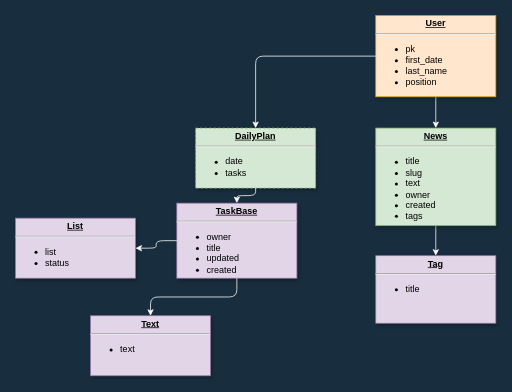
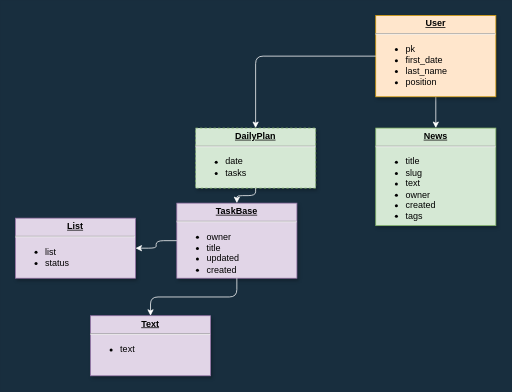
  <mxCell id="0" />
  <mxCell id="1" parent="0" />
  <mxCell id="2" style="edgeStyle=orthogonalEdgeStyle;rounded=1;sketch=0;orthogonalLoop=1;jettySize=auto;html=0;strokeColor=#FFFFFF;fontColor=#FFFFFF;" edge="1" parent="1" source="3" target="13"><mxGeometry relative="1" as="geometry" /></mxCell>
  <mxCell id="3" value="&lt;p style=&quot;margin: 0px ; margin-top: 4px ; text-align: center ; text-decoration: underline&quot;&gt;&lt;b&gt;User&lt;/b&gt;&lt;/p&gt;&lt;hr&gt;&lt;p style=&quot;margin: 0px ; margin-left: 8px&quot;&gt;&lt;ul&gt;&lt;li style=&quot;text-align: justify&quot;&gt;&lt;span&gt;pk&lt;/span&gt;&lt;/li&gt;&lt;li style=&quot;text-align: justify&quot;&gt;&lt;span&gt;first_date&lt;/span&gt;&lt;/li&gt;&lt;li style=&quot;text-align: justify&quot;&gt;&lt;span&gt;last_name&lt;/span&gt;&lt;/li&gt;&lt;li style=&quot;text-align: justify&quot;&gt;&lt;span&gt;position&lt;/span&gt;&lt;/li&gt;&lt;/ul&gt;&lt;/p&gt;&lt;p style=&quot;margin: 0px ; margin-left: 8px&quot;&gt;&lt;br&gt;&lt;/p&gt;&lt;p style=&quot;margin: 0px ; margin-left: 8px&quot;&gt;&lt;br&gt;&lt;/p&gt;" style="verticalAlign=top;align=left;overflow=fill;fontSize=12;fontFamily=Helvetica;html=1;strokeColor=#d79b00;shadow=1;fillColor=#ffe6cc;rounded=0;" parent="1" vertex="1"><mxGeometry x="500" y="20" width="160" height="108.36" as="geometry" /></mxCell>
  <mxCell id="4" value="&lt;p style=&quot;margin: 0px ; margin-top: 4px ; text-align: center ; text-decoration: underline&quot;&gt;&lt;b&gt;TaskBase&lt;/b&gt;&lt;/p&gt;&lt;hr&gt;&lt;p style=&quot;margin: 0px ; margin-left: 8px&quot;&gt;&lt;/p&gt;&lt;ul&gt;&lt;li&gt;owner&lt;/li&gt;&lt;li&gt;title&lt;/li&gt;&lt;li&gt;updated&lt;/li&gt;&lt;li&gt;created&lt;/li&gt;&lt;/ul&gt;&lt;p&gt;&lt;/p&gt;" style="verticalAlign=top;align=left;overflow=fill;fontSize=12;fontFamily=Helvetica;html=1;strokeColor=#9673a6;shadow=1;fillColor=#e1d5e7;" vertex="1" parent="1"><mxGeometry x="235" y="270" width="160" height="100" as="geometry" /></mxCell>
  <mxCell id="5" value="&lt;p style=&quot;margin: 0px ; margin-top: 4px ; text-align: center ; text-decoration: underline&quot;&gt;&lt;b&gt;Text&lt;/b&gt;&lt;/p&gt;&lt;hr&gt;&lt;p style=&quot;margin: 0px ; margin-left: 8px&quot;&gt;&lt;/p&gt;&lt;ul&gt;&lt;li&gt;text&lt;/li&gt;&lt;/ul&gt;&lt;p&gt;&lt;/p&gt;" style="verticalAlign=top;align=left;overflow=fill;fontSize=12;fontFamily=Helvetica;html=1;strokeColor=#9673a6;shadow=1;fillColor=#e1d5e7;" vertex="1" parent="1"><mxGeometry x="120" y="420" width="160" height="80" as="geometry" /></mxCell>
  <mxCell id="6" value="&lt;p style=&quot;margin: 0px ; margin-top: 4px ; text-align: center ; text-decoration: underline&quot;&gt;&lt;b&gt;List&lt;/b&gt;&lt;/p&gt;&lt;hr&gt;&lt;p style=&quot;margin: 0px ; margin-left: 8px&quot;&gt;&lt;/p&gt;&lt;ul&gt;&lt;li&gt;list&lt;/li&gt;&lt;li&gt;status&lt;/li&gt;&lt;/ul&gt;&lt;p&gt;&lt;/p&gt;" style="verticalAlign=top;align=left;overflow=fill;fontSize=12;fontFamily=Helvetica;html=1;strokeColor=#9673a6;shadow=1;fillColor=#e1d5e7;" vertex="1" parent="1"><mxGeometry x="20" y="290" width="160" height="80" as="geometry" /></mxCell>
  <mxCell id="7" value="" style="endArrow=classic;html=1;strokeColor=#FFFFFF;fontColor=#FFFFFF;edgeStyle=orthogonalEdgeStyle;" edge="1" parent="1" source="4" target="5"><mxGeometry width="50" height="50" relative="1" as="geometry"><mxPoint x="600" y="630" as="sourcePoint" /><mxPoint x="650" y="580" as="targetPoint" /></mxGeometry></mxCell>
  <mxCell id="8" value="" style="endArrow=classic;html=1;strokeColor=#FFFFFF;fontColor=#FFFFFF;edgeStyle=orthogonalEdgeStyle;" edge="1" parent="1" source="4" target="6"><mxGeometry width="50" height="50" relative="1" as="geometry"><mxPoint x="600" y="630" as="sourcePoint" /><mxPoint x="650" y="580" as="targetPoint" /></mxGeometry></mxCell>
  <mxCell id="9" value="&lt;p style=&quot;margin: 0px ; margin-top: 4px ; text-align: center ; text-decoration: underline&quot;&gt;&lt;b&gt;DailyPlan&lt;/b&gt;&lt;/p&gt;&lt;hr&gt;&lt;p style=&quot;margin: 0px ; margin-left: 8px&quot;&gt;&lt;/p&gt;&lt;ul&gt;&lt;li style=&quot;text-align: justify&quot;&gt;&lt;span&gt;date&lt;/span&gt;&lt;/li&gt;&lt;li style=&quot;text-align: justify&quot;&gt;&lt;span&gt;tasks&lt;/span&gt;&lt;/li&gt;&lt;/ul&gt;&lt;p&gt;&lt;/p&gt;&lt;p style=&quot;margin: 0px ; margin-left: 8px&quot;&gt;&lt;br&gt;&lt;/p&gt;&lt;p style=&quot;margin: 0px ; margin-left: 8px&quot;&gt;&lt;br&gt;&lt;/p&gt;" style="verticalAlign=top;align=left;overflow=fill;fontSize=12;fontFamily=Helvetica;html=1;strokeColor=#82b366;shadow=1;fillColor=#d5e8d4;rounded=0;dashed=1;" vertex="1" parent="1"><mxGeometry x="260" y="170" width="160" height="80" as="geometry" /></mxCell>
  <mxCell id="10" value="" style="endArrow=classic;html=1;strokeColor=#FFFFFF;fontColor=#FFFFFF;edgeStyle=orthogonalEdgeStyle;" edge="1" parent="1" source="3" target="9"><mxGeometry width="50" height="50" relative="1" as="geometry"><mxPoint x="600" y="390" as="sourcePoint" /><mxPoint x="650" y="340" as="targetPoint" /></mxGeometry></mxCell>
  <mxCell id="11" value="" style="endArrow=classic;html=1;strokeColor=#FFFFFF;fontColor=#FFFFFF;edgeStyle=orthogonalEdgeStyle;" edge="1" parent="1" source="9" target="4"><mxGeometry width="50" height="50" relative="1" as="geometry"><mxPoint x="600" y="390" as="sourcePoint" /><mxPoint x="650" y="340" as="targetPoint" /></mxGeometry></mxCell>
- <mxCell id="12" style="edgeStyle=orthogonalEdgeStyle;rounded=1;sketch=0;orthogonalLoop=1;jettySize=auto;html=0;strokeColor=#FFFFFF;fontColor=#FFFFFF;" edge="1" parent="1" source="13" target="14"><mxGeometry relative="1" as="geometry" /></mxCell>
  <mxCell id="13" value="&lt;p style=&quot;margin: 0px ; margin-top: 4px ; text-align: center ; text-decoration: underline&quot;&gt;&lt;b&gt;News&lt;/b&gt;&lt;/p&gt;&lt;hr&gt;&lt;p style=&quot;margin: 0px ; margin-left: 8px&quot;&gt;&lt;/p&gt;&lt;ul&gt;&lt;li style=&quot;text-align: justify&quot;&gt;title&lt;/li&gt;&lt;li style=&quot;text-align: justify&quot;&gt;slug&lt;/li&gt;&lt;li style=&quot;text-align: justify&quot;&gt;text&lt;/li&gt;&lt;li style=&quot;text-align: justify&quot;&gt;owner&lt;/li&gt;&lt;li style=&quot;text-align: justify&quot;&gt;created&lt;/li&gt;&lt;li style=&quot;text-align: justify&quot;&gt;tags&lt;/li&gt;&lt;/ul&gt;&lt;p&gt;&lt;/p&gt;&lt;p style=&quot;margin: 0px ; margin-left: 8px&quot;&gt;&lt;br&gt;&lt;/p&gt;&lt;p style=&quot;margin: 0px ; margin-left: 8px&quot;&gt;&lt;br&gt;&lt;/p&gt;" style="verticalAlign=top;align=left;overflow=fill;fontSize=12;fontFamily=Helvetica;html=1;strokeColor=#82b366;shadow=1;fillColor=#d5e8d4;rounded=0;" vertex="1" parent="1"><mxGeometry x="500" y="170" width="160" height="130" as="geometry" /></mxCell>
- <mxCell id="14" value="&lt;p style=&quot;margin: 0px ; margin-top: 4px ; text-align: center ; text-decoration: underline&quot;&gt;&lt;b&gt;Tag&lt;/b&gt;&lt;/p&gt;&lt;hr&gt;&lt;p style=&quot;margin: 0px ; margin-left: 8px&quot;&gt;&lt;/p&gt;&lt;ul&gt;&lt;li style=&quot;text-align: justify&quot;&gt;title&lt;/li&gt;&lt;/ul&gt;&lt;p style=&quot;margin: 0px ; margin-left: 8px&quot;&gt;&lt;br&gt;&lt;/p&gt;" style="verticalAlign=top;align=left;overflow=fill;fontSize=12;fontFamily=Helvetica;html=1;strokeColor=#9673a6;shadow=1;fillColor=#e1d5e7;rounded=0;" vertex="1" parent="1"><mxGeometry x="500" y="340" width="160" height="90" as="geometry" /></mxCell>
